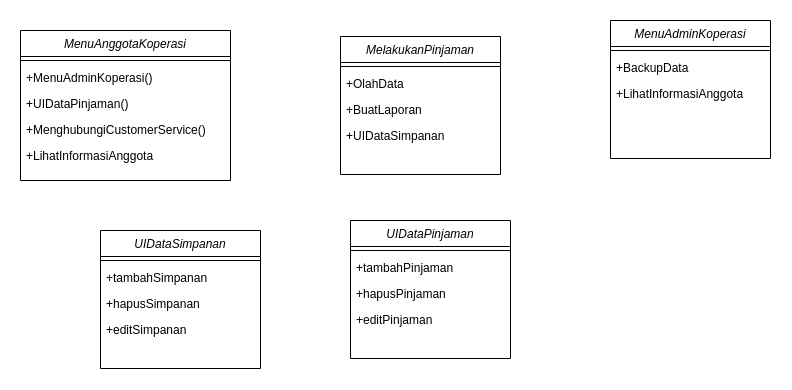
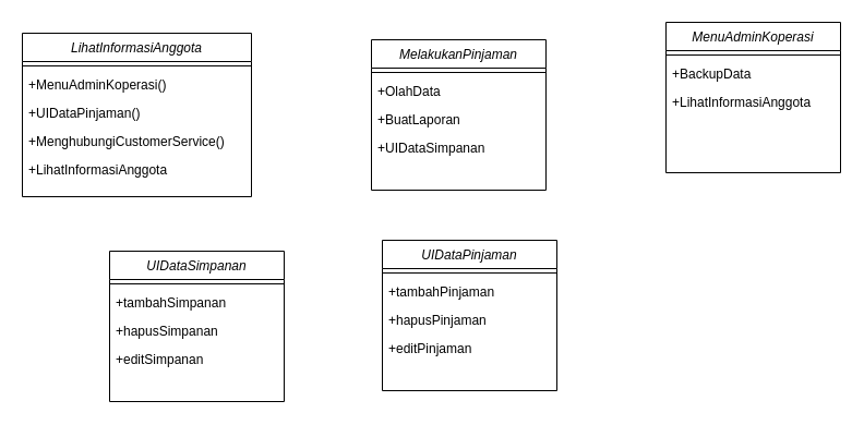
  <mxCell id="0" />
  <mxCell id="1" parent="0" />
  <mxCell id="2" value="UIDataSimpanan" style="swimlane;fontStyle=2;align=center;verticalAlign=top;childLayout=stackLayout;horizontal=1;startSize=26;horizontalStack=0;resizeParent=1;resizeLast=0;collapsible=1;marginBottom=0;rounded=0;shadow=0;strokeWidth=1;" parent="1" vertex="1"><mxGeometry x="100" y="230" width="160" height="138" as="geometry"><mxRectangle x="230" y="140" width="160" height="26" as="alternateBounds" /></mxGeometry></mxCell>
  <mxCell id="3" value="" style="line;html=1;strokeWidth=1;align=left;verticalAlign=middle;spacingTop=-1;spacingLeft=3;spacingRight=3;rotatable=0;labelPosition=right;points=[];portConstraint=eastwest;" parent="2" vertex="1"><mxGeometry y="26" width="160" height="8" as="geometry" /></mxCell>
  <mxCell id="4" value="+tambahSimpanan" style="text;align=left;verticalAlign=top;spacingLeft=4;spacingRight=4;overflow=hidden;rotatable=0;points=[[0,0.5],[1,0.5]];portConstraint=eastwest;" parent="2" vertex="1"><mxGeometry y="34" width="160" height="26" as="geometry" /></mxCell>
  <mxCell id="5" value="+hapusSimpanan" style="text;align=left;verticalAlign=top;spacingLeft=4;spacingRight=4;overflow=hidden;rotatable=0;points=[[0,0.5],[1,0.5]];portConstraint=eastwest;" vertex="1" parent="2"><mxGeometry y="60" width="160" height="26" as="geometry" /></mxCell>
  <mxCell id="6" value="+editSimpanan" style="text;align=left;verticalAlign=top;spacingLeft=4;spacingRight=4;overflow=hidden;rotatable=0;points=[[0,0.5],[1,0.5]];portConstraint=eastwest;" vertex="1" parent="2"><mxGeometry y="86" width="160" height="26" as="geometry" /></mxCell>
- <mxCell id="7" value="MenuAnggotaKoperasi" style="swimlane;fontStyle=2;align=center;verticalAlign=top;childLayout=stackLayout;horizontal=1;startSize=26;horizontalStack=0;resizeParent=1;resizeLast=0;collapsible=1;marginBottom=0;rounded=0;shadow=0;strokeWidth=1;" vertex="1" parent="1"><mxGeometry x="20" y="30" width="210" height="150" as="geometry"><mxRectangle x="230" y="140" width="160" height="26" as="alternateBounds" /></mxGeometry></mxCell>
+ <mxCell id="7" value="LihatInformasiAnggota" style="swimlane;fontStyle=2;align=center;verticalAlign=top;childLayout=stackLayout;horizontal=1;startSize=26;horizontalStack=0;resizeParent=1;resizeLast=0;collapsible=1;marginBottom=0;rounded=0;shadow=0;strokeWidth=1;" vertex="1" parent="1"><mxGeometry x="20" y="30" width="210" height="150" as="geometry"><mxRectangle x="230" y="140" width="160" height="26" as="alternateBounds" /></mxGeometry></mxCell>
  <mxCell id="8" value="" style="line;html=1;strokeWidth=1;align=left;verticalAlign=middle;spacingTop=-1;spacingLeft=3;spacingRight=3;rotatable=0;labelPosition=right;points=[];portConstraint=eastwest;" vertex="1" parent="7"><mxGeometry y="26" width="210" height="8" as="geometry" /></mxCell>
  <mxCell id="9" value="+MenuAdminKoperasi()" style="text;align=left;verticalAlign=top;spacingLeft=4;spacingRight=4;overflow=hidden;rotatable=0;points=[[0,0.5],[1,0.5]];portConstraint=eastwest;" vertex="1" parent="7"><mxGeometry y="34" width="210" height="26" as="geometry" /></mxCell>
  <mxCell id="10" value="+UIDataPinjaman()" style="text;align=left;verticalAlign=top;spacingLeft=4;spacingRight=4;overflow=hidden;rotatable=0;points=[[0,0.5],[1,0.5]];portConstraint=eastwest;" vertex="1" parent="7"><mxGeometry y="60" width="210" height="26" as="geometry" /></mxCell>
  <mxCell id="11" value="+MenghubungiCustomerService()" style="text;align=left;verticalAlign=top;spacingLeft=4;spacingRight=4;overflow=hidden;rotatable=0;points=[[0,0.5],[1,0.5]];portConstraint=eastwest;" vertex="1" parent="7"><mxGeometry y="86" width="210" height="26" as="geometry" /></mxCell>
  <mxCell id="12" value="+LihatInformasiAnggota" style="text;align=left;verticalAlign=top;spacingLeft=4;spacingRight=4;overflow=hidden;rotatable=0;points=[[0,0.5],[1,0.5]];portConstraint=eastwest;" vertex="1" parent="7"><mxGeometry y="112" width="210" height="26" as="geometry" /></mxCell>
  <mxCell id="13" value="MenuAdminKoperasi" style="swimlane;fontStyle=2;align=center;verticalAlign=top;childLayout=stackLayout;horizontal=1;startSize=26;horizontalStack=0;resizeParent=1;resizeLast=0;collapsible=1;marginBottom=0;rounded=0;shadow=0;strokeWidth=1;" vertex="1" parent="1"><mxGeometry x="610" y="20" width="160" height="138" as="geometry"><mxRectangle x="230" y="140" width="160" height="26" as="alternateBounds" /></mxGeometry></mxCell>
  <mxCell id="14" value="" style="line;html=1;strokeWidth=1;align=left;verticalAlign=middle;spacingTop=-1;spacingLeft=3;spacingRight=3;rotatable=0;labelPosition=right;points=[];portConstraint=eastwest;" vertex="1" parent="13"><mxGeometry y="26" width="160" height="8" as="geometry" /></mxCell>
  <mxCell id="15" value="+BackupData" style="text;align=left;verticalAlign=top;spacingLeft=4;spacingRight=4;overflow=hidden;rotatable=0;points=[[0,0.5],[1,0.5]];portConstraint=eastwest;" vertex="1" parent="13"><mxGeometry y="34" width="160" height="26" as="geometry" /></mxCell>
  <mxCell id="16" value="+LihatInformasiAnggota" style="text;align=left;verticalAlign=top;spacingLeft=4;spacingRight=4;overflow=hidden;rotatable=0;points=[[0,0.5],[1,0.5]];portConstraint=eastwest;" vertex="1" parent="13"><mxGeometry y="60" width="160" height="26" as="geometry" /></mxCell>
  <mxCell id="17" value="UIDataPinjaman" style="swimlane;fontStyle=2;align=center;verticalAlign=top;childLayout=stackLayout;horizontal=1;startSize=26;horizontalStack=0;resizeParent=1;resizeLast=0;collapsible=1;marginBottom=0;rounded=0;shadow=0;strokeWidth=1;" vertex="1" parent="1"><mxGeometry x="350" y="220" width="160" height="138" as="geometry"><mxRectangle x="230" y="140" width="160" height="26" as="alternateBounds" /></mxGeometry></mxCell>
  <mxCell id="18" value="" style="line;html=1;strokeWidth=1;align=left;verticalAlign=middle;spacingTop=-1;spacingLeft=3;spacingRight=3;rotatable=0;labelPosition=right;points=[];portConstraint=eastwest;" vertex="1" parent="17"><mxGeometry y="26" width="160" height="8" as="geometry" /></mxCell>
  <mxCell id="19" value="+tambahPinjaman" style="text;align=left;verticalAlign=top;spacingLeft=4;spacingRight=4;overflow=hidden;rotatable=0;points=[[0,0.5],[1,0.5]];portConstraint=eastwest;" vertex="1" parent="17"><mxGeometry y="34" width="160" height="26" as="geometry" /></mxCell>
  <mxCell id="20" value="+hapusPinjaman" style="text;align=left;verticalAlign=top;spacingLeft=4;spacingRight=4;overflow=hidden;rotatable=0;points=[[0,0.5],[1,0.5]];portConstraint=eastwest;" vertex="1" parent="17"><mxGeometry y="60" width="160" height="26" as="geometry" /></mxCell>
  <mxCell id="21" value="+editPinjaman" style="text;align=left;verticalAlign=top;spacingLeft=4;spacingRight=4;overflow=hidden;rotatable=0;points=[[0,0.5],[1,0.5]];portConstraint=eastwest;" vertex="1" parent="17"><mxGeometry y="86" width="160" height="26" as="geometry" /></mxCell>
  <mxCell id="22" value="MelakukanPinjaman" style="swimlane;fontStyle=2;align=center;verticalAlign=top;childLayout=stackLayout;horizontal=1;startSize=26;horizontalStack=0;resizeParent=1;resizeLast=0;collapsible=1;marginBottom=0;rounded=0;shadow=0;strokeWidth=1;" vertex="1" parent="1"><mxGeometry x="340" y="36" width="160" height="138" as="geometry"><mxRectangle x="230" y="140" width="160" height="26" as="alternateBounds" /></mxGeometry></mxCell>
  <mxCell id="23" value="" style="line;html=1;strokeWidth=1;align=left;verticalAlign=middle;spacingTop=-1;spacingLeft=3;spacingRight=3;rotatable=0;labelPosition=right;points=[];portConstraint=eastwest;" vertex="1" parent="22"><mxGeometry y="26" width="160" height="8" as="geometry" /></mxCell>
  <mxCell id="24" value="+OlahData" style="text;align=left;verticalAlign=top;spacingLeft=4;spacingRight=4;overflow=hidden;rotatable=0;points=[[0,0.5],[1,0.5]];portConstraint=eastwest;" vertex="1" parent="22"><mxGeometry y="34" width="160" height="26" as="geometry" /></mxCell>
  <mxCell id="25" value="+BuatLaporan" style="text;align=left;verticalAlign=top;spacingLeft=4;spacingRight=4;overflow=hidden;rotatable=0;points=[[0,0.5],[1,0.5]];portConstraint=eastwest;" vertex="1" parent="22"><mxGeometry y="60" width="160" height="26" as="geometry" /></mxCell>
  <mxCell id="26" value="+UIDataSimpanan" style="text;align=left;verticalAlign=top;spacingLeft=4;spacingRight=4;overflow=hidden;rotatable=0;points=[[0,0.5],[1,0.5]];portConstraint=eastwest;" vertex="1" parent="22"><mxGeometry y="86" width="160" height="26" as="geometry" /></mxCell>
